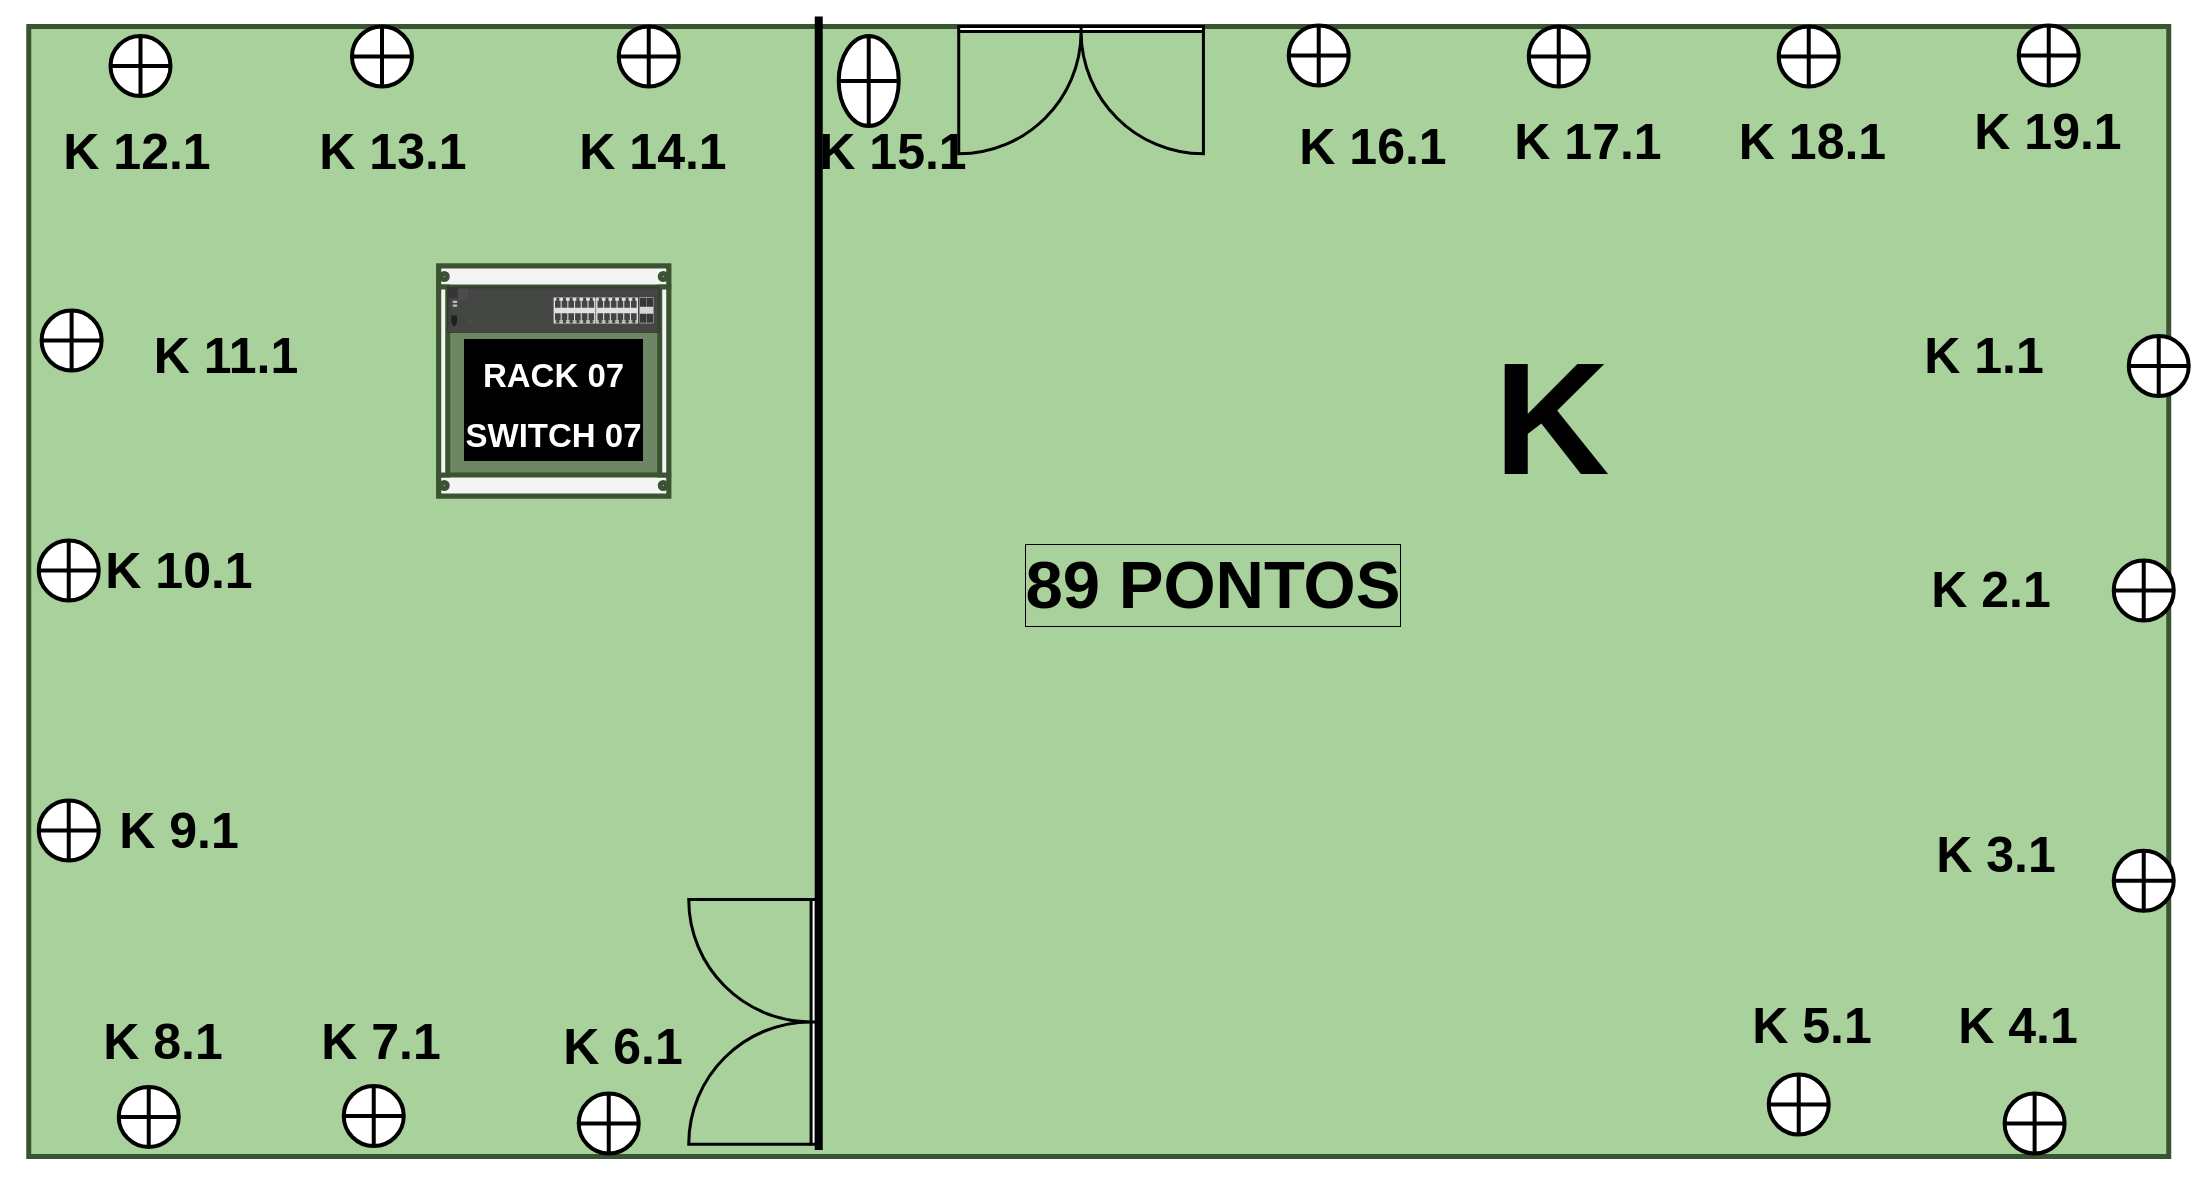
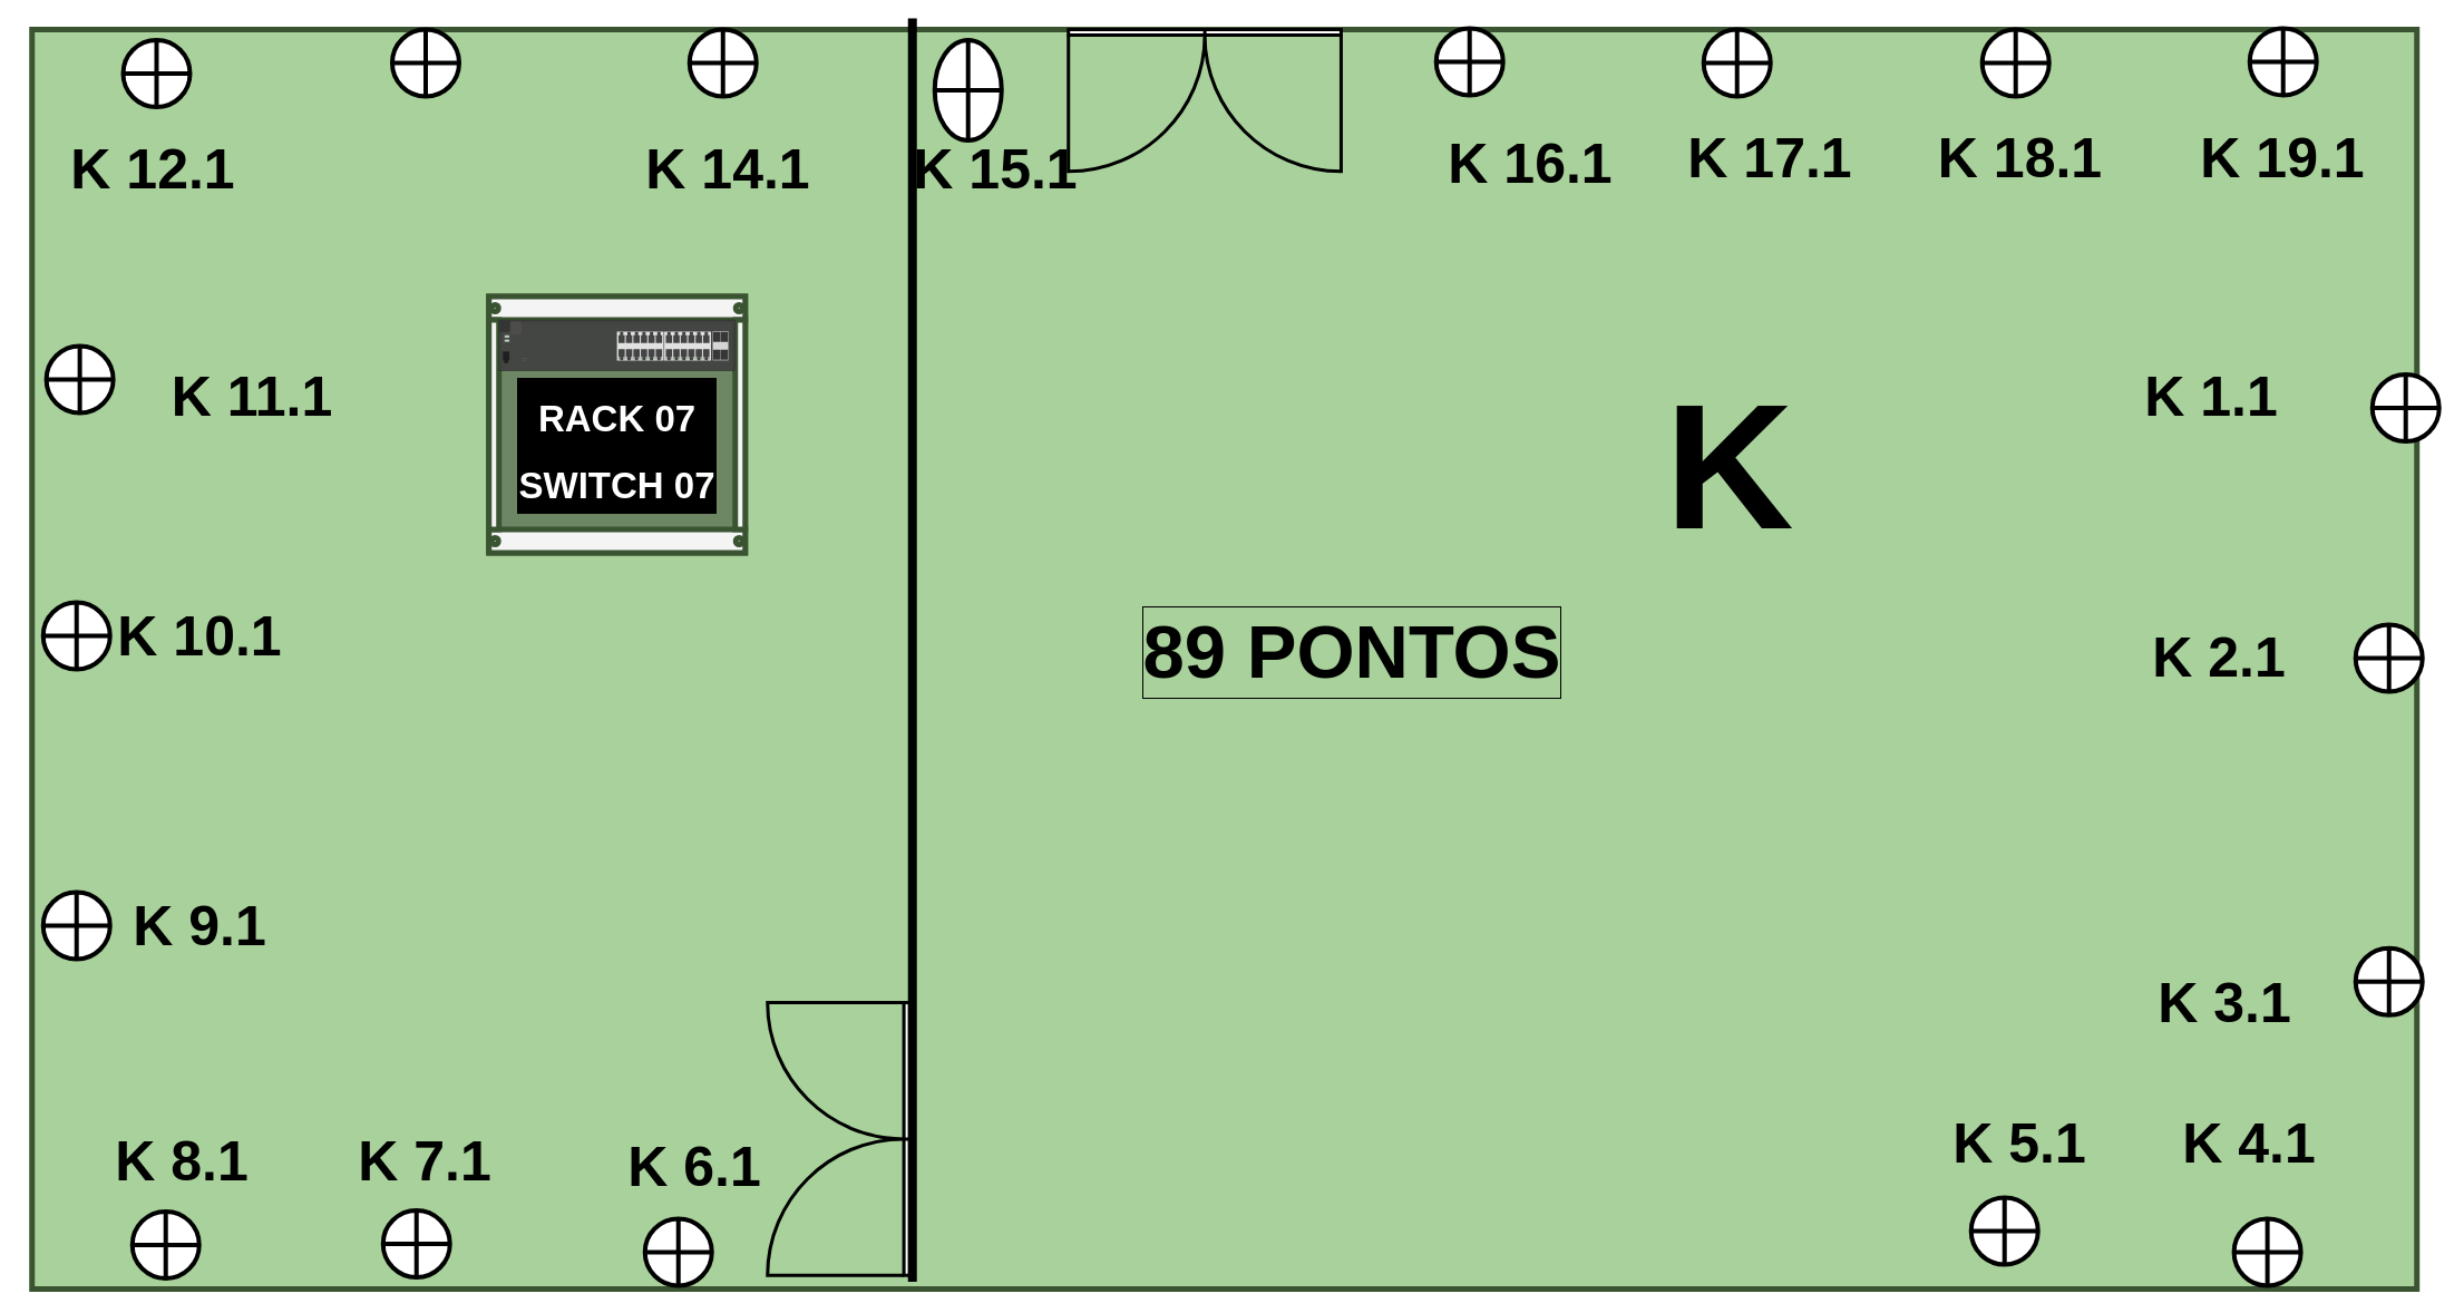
  <mxCell id="0" />
  <mxCell id="1" parent="0" />
  <mxCell id="2" value="" style="rounded=0;whiteSpace=wrap;html=1;labelBackgroundColor=#000000;labelBorderColor=default;fontSize=39;fontColor=#ffffff;strokeWidth=5;fillColor=#A9D19B;strokeColor=#3A5431;" vertex="1" parent="1"><mxGeometry x="28.24" y="26" width="2140" height="1130" as="geometry" /></mxCell>
  <mxCell id="3" value="" style="verticalLabelPosition=bottom;html=1;verticalAlign=top;align=center;shape=mxgraph.floorplan.doorDouble;aspect=fixed;strokeWidth=3;" vertex="1" parent="1"><mxGeometry x="958.24" y="26" width="244.7" height="130" as="geometry" /></mxCell>
  <mxCell id="4" value="" style="shape=orEllipse;perimeter=ellipsePerimeter;whiteSpace=wrap;html=1;backgroundOutline=1;fontColor=#000000;strokeWidth=4;" vertex="1" parent="1"><mxGeometry x="838.24" y="35.5" width="60" height="90" as="geometry" /></mxCell>
  <mxCell id="5" value="" style="shape=orEllipse;perimeter=ellipsePerimeter;whiteSpace=wrap;html=1;backgroundOutline=1;fontColor=#000000;strokeWidth=4;" vertex="1" parent="1"><mxGeometry x="618.24" y="26" width="60" height="60" as="geometry" /></mxCell>
  <mxCell id="6" value="" style="shape=orEllipse;perimeter=ellipsePerimeter;whiteSpace=wrap;html=1;backgroundOutline=1;fontColor=#000000;strokeWidth=4;" vertex="1" parent="1"><mxGeometry x="351.48" y="26" width="60" height="60" as="geometry" /></mxCell>
  <mxCell id="7" value="" style="shape=orEllipse;perimeter=ellipsePerimeter;whiteSpace=wrap;html=1;backgroundOutline=1;fontColor=#000000;strokeWidth=4;" vertex="1" parent="1"><mxGeometry x="110" y="35.5" width="60" height="60" as="geometry" /></mxCell>
  <mxCell id="8" value="" style="shape=orEllipse;perimeter=ellipsePerimeter;whiteSpace=wrap;html=1;backgroundOutline=1;fontColor=#000000;strokeWidth=4;" vertex="1" parent="1"><mxGeometry x="2018.24" y="25" width="60" height="60" as="geometry" /></mxCell>
  <mxCell id="9" value="" style="shape=orEllipse;perimeter=ellipsePerimeter;whiteSpace=wrap;html=1;backgroundOutline=1;fontColor=#000000;strokeWidth=4;fontStyle=1" vertex="1" parent="1"><mxGeometry x="1778.24" y="26" width="60" height="60" as="geometry" /></mxCell>
  <mxCell id="10" value="" style="shape=orEllipse;perimeter=ellipsePerimeter;whiteSpace=wrap;html=1;backgroundOutline=1;fontColor=#000000;strokeWidth=4;fontStyle=1" vertex="1" parent="1"><mxGeometry x="1528.24" y="26" width="60" height="60" as="geometry" /></mxCell>
  <mxCell id="11" value="" style="shape=orEllipse;perimeter=ellipsePerimeter;whiteSpace=wrap;html=1;backgroundOutline=1;fontColor=#000000;strokeWidth=4;fontStyle=1" vertex="1" parent="1"><mxGeometry x="1288.24" y="25" width="60" height="60" as="geometry" /></mxCell>
  <mxCell id="12" value="" style="shape=orEllipse;perimeter=ellipsePerimeter;whiteSpace=wrap;html=1;backgroundOutline=1;fontColor=#000000;strokeWidth=4;" vertex="1" parent="1"><mxGeometry x="578.24" y="1093" width="60" height="60" as="geometry" /></mxCell>
  <mxCell id="13" value="" style="shape=orEllipse;perimeter=ellipsePerimeter;whiteSpace=wrap;html=1;backgroundOutline=1;fontColor=#000000;strokeWidth=4;" vertex="1" parent="1"><mxGeometry x="343.24" y="1085.5" width="60" height="60" as="geometry" /></mxCell>
  <mxCell id="14" value="" style="shape=orEllipse;perimeter=ellipsePerimeter;whiteSpace=wrap;html=1;backgroundOutline=1;fontColor=#000000;strokeWidth=4;" vertex="1" parent="1"><mxGeometry x="118.24" y="1086.38" width="60" height="60" as="geometry" /></mxCell>
  <mxCell id="15" value="" style="shape=orEllipse;perimeter=ellipsePerimeter;whiteSpace=wrap;html=1;backgroundOutline=1;fontColor=#000000;strokeWidth=4;" vertex="1" parent="1"><mxGeometry x="2004.12" y="1093" width="60" height="60" as="geometry" /></mxCell>
  <mxCell id="16" value="" style="shape=orEllipse;perimeter=ellipsePerimeter;whiteSpace=wrap;html=1;backgroundOutline=1;fontColor=#000000;strokeWidth=4;" vertex="1" parent="1"><mxGeometry x="1768.24" y="1074" width="60" height="60" as="geometry" /></mxCell>
  <mxCell id="17" value="" style="shape=orEllipse;perimeter=ellipsePerimeter;whiteSpace=wrap;html=1;backgroundOutline=1;fontColor=#000000;strokeWidth=4;" vertex="1" parent="1"><mxGeometry x="2128.24" y="335.5" width="60" height="60" as="geometry" /></mxCell>
  <mxCell id="18" value="" style="shape=orEllipse;perimeter=ellipsePerimeter;whiteSpace=wrap;html=1;backgroundOutline=1;fontColor=#000000;strokeWidth=4;" vertex="1" parent="1"><mxGeometry x="2113.24" y="560" width="60" height="60" as="geometry" /></mxCell>
  <mxCell id="19" value="" style="shape=orEllipse;perimeter=ellipsePerimeter;whiteSpace=wrap;html=1;backgroundOutline=1;fontColor=#000000;strokeWidth=4;" vertex="1" parent="1"><mxGeometry x="2113.24" y="850.25" width="60" height="60" as="geometry" /></mxCell>
  <mxCell id="20" value="" style="shape=orEllipse;perimeter=ellipsePerimeter;whiteSpace=wrap;html=1;backgroundOutline=1;fontColor=#000000;strokeWidth=4;" vertex="1" parent="1"><mxGeometry x="41.12" y="310" width="60" height="60" as="geometry" /></mxCell>
  <mxCell id="21" value="" style="shape=orEllipse;perimeter=ellipsePerimeter;whiteSpace=wrap;html=1;backgroundOutline=1;fontColor=#000000;strokeWidth=4;" vertex="1" parent="1"><mxGeometry x="38.24" y="540" width="60" height="60" as="geometry" /></mxCell>
  <mxCell id="22" value="" style="shape=orEllipse;perimeter=ellipsePerimeter;whiteSpace=wrap;html=1;backgroundOutline=1;fontColor=#000000;strokeWidth=4;" vertex="1" parent="1"><mxGeometry x="38.24" y="800" width="60" height="60" as="geometry" /></mxCell>
  <mxCell id="23" value="" style="strokeColor=#3A5431;html=1;verticalLabelPosition=bottom;labelBackgroundColor=#ffffff;verticalAlign=top;outlineConnect=0;shadow=0;dashed=0;shape=mxgraph.rackGeneral.container;fillColor2=#f4f4f4;container=1;collapsible=0;childLayout=rack;allowGaps=1;marginLeft=9;marginRight=9;marginTop=21;marginBottom=22;textColor=#666666;numDisp=off;fontSize=19;fillColor=#6d8764;gradientDirection=north;fontColor=#ffffff;strokeWidth=5;" vertex="1" parent="1"><mxGeometry x="438.24" y="265.5" width="230" height="230" as="geometry" /></mxCell>
  <mxCell id="24" value="&lt;font style=&quot;font-size: 33px;&quot;&gt;RACK 07&lt;br style=&quot;&quot;&gt;SWITCH 07&lt;br style=&quot;&quot;&gt;&lt;/font&gt;" style="html=1;verticalLabelPosition=bottom;verticalAlign=top;outlineConnect=0;shadow=0;dashed=0;shape=mxgraph.rack.hpe_aruba.switches.j9776a_2530_24g_switch;labelBackgroundColor=#000000;labelBorderColor=default;fontSize=50;fillColor=none;gradientColor=none;opacity=90;fontColor=#FFFFFF;fontStyle=1" vertex="1" parent="23"><mxGeometry x="9" y="21" width="212" height="45.75" as="geometry" /></mxCell>
  <mxCell id="25" value="&lt;font color=&quot;#000000&quot; style=&quot;font-size: 67px;&quot;&gt;89 PONTOS&lt;/font&gt;" style="text;html=1;strokeColor=none;fillColor=none;align=center;verticalAlign=middle;whiteSpace=wrap;rounded=0;labelBackgroundColor=none;labelBorderColor=default;fontSize=67;fontColor=#FFFFFF;fontStyle=1" vertex="1" parent="1"><mxGeometry x="878.24" y="445" width="670" height="280" as="geometry" /></mxCell>
  <mxCell id="26" value="&lt;h1 style=&quot;font-size: 160px;&quot; align=&quot;center&quot;&gt;K&lt;/h1&gt;" style="text;html=1;strokeColor=none;fillColor=none;spacing=5;spacingTop=-20;whiteSpace=wrap;overflow=hidden;rounded=0;fontSize=35;" vertex="1" parent="1"><mxGeometry x="1489.24" y="225.5" width="169" height="300" as="geometry" /></mxCell>
  <mxCell id="27" value="" style="shape=partialRectangle;whiteSpace=wrap;html=1;right=0;top=0;bottom=0;fillColor=none;routingCenterX=-0.5;fontSize=160;strokeWidth=8;" vertex="1" parent="1"><mxGeometry x="818.24" y="20" width="60" height="1125.5" as="geometry" /></mxCell>
  <mxCell id="28" value="" style="verticalLabelPosition=bottom;html=1;verticalAlign=top;align=center;shape=mxgraph.floorplan.doorDouble;aspect=fixed;strokeWidth=3;rotation=90;" vertex="1" parent="1"><mxGeometry x="628.24" y="956.38" width="244.7" height="130" as="geometry" /></mxCell>
  <mxCell id="29" value="&lt;font style=&quot;font-size: 50px;&quot;&gt;K 1.1&lt;/font&gt;" style="text;html=1;strokeColor=none;fillColor=none;align=center;verticalAlign=middle;whiteSpace=wrap;rounded=0;strokeWidth=8;fontSize=30;fontStyle=1" vertex="1" parent="1"><mxGeometry x="1908.24" y="340" width="151.98" height="30" as="geometry" /></mxCell>
  <mxCell id="30" value="&lt;font style=&quot;font-size: 50px;&quot;&gt;K 2.1&lt;/font&gt;" style="text;html=1;strokeColor=none;fillColor=none;align=center;verticalAlign=middle;whiteSpace=wrap;rounded=0;strokeWidth=8;fontSize=30;fontStyle=1" vertex="1" parent="1"><mxGeometry x="1916.18" y="573.95" width="150" height="30" as="geometry" /></mxCell>
- <mxCell id="31" value="&lt;font style=&quot;font-size: 50px;&quot;&gt;K 3.1&lt;/font&gt;" style="text;html=1;strokeColor=none;fillColor=none;align=center;verticalAlign=middle;whiteSpace=wrap;rounded=0;strokeWidth=8;fontSize=30;fontStyle=1" vertex="1" parent="1"><mxGeometry x="1921.18" y="839" width="150" height="30" as="geometry" /></mxCell>
+ <mxCell id="31" value="&lt;font style=&quot;font-size: 50px;&quot;&gt;K 3.1&lt;/font&gt;" style="text;html=1;strokeColor=none;fillColor=none;align=center;verticalAlign=middle;whiteSpace=wrap;rounded=0;strokeWidth=8;fontSize=30;fontStyle=1" vertex="1" parent="1"><mxGeometry x="1921.18" y="884" width="150" height="30" as="geometry" /></mxCell>
  <mxCell id="32" value="&lt;font style=&quot;font-size: 50px;&quot;&gt;K 4.1&lt;/font&gt;" style="text;html=1;strokeColor=none;fillColor=none;align=center;verticalAlign=middle;whiteSpace=wrap;rounded=0;strokeWidth=8;fontSize=30;fontStyle=1" vertex="1" parent="1"><mxGeometry x="1943.24" y="1009.5" width="150" height="30" as="geometry" /></mxCell>
  <mxCell id="33" value="&lt;font style=&quot;font-size: 50px;&quot;&gt;K 5.1&lt;/font&gt;" style="text;html=1;strokeColor=none;fillColor=none;align=center;verticalAlign=middle;whiteSpace=wrap;rounded=0;strokeWidth=8;fontSize=30;fontStyle=1" vertex="1" parent="1"><mxGeometry x="1737.06" y="1009.5" width="150" height="30" as="geometry" /></mxCell>
  <mxCell id="34" value="&lt;font style=&quot;font-size: 50px;&quot;&gt;K 6.1&lt;/font&gt;" style="text;html=1;strokeColor=none;fillColor=none;align=center;verticalAlign=middle;whiteSpace=wrap;rounded=0;strokeWidth=8;fontSize=30;fontStyle=1" vertex="1" parent="1"><mxGeometry x="548.24" y="1030.5" width="150" height="30" as="geometry" /></mxCell>
  <mxCell id="35" value="&lt;font style=&quot;font-size: 50px;&quot;&gt;K 7.1&lt;/font&gt;" style="text;html=1;strokeColor=none;fillColor=none;align=center;verticalAlign=middle;whiteSpace=wrap;rounded=0;strokeWidth=8;fontSize=30;fontStyle=1" vertex="1" parent="1"><mxGeometry x="306.48" y="1025.5" width="150" height="30" as="geometry" /></mxCell>
  <mxCell id="36" value="&lt;font style=&quot;font-size: 50px;&quot;&gt;K 8.1&lt;/font&gt;" style="text;html=1;strokeColor=none;fillColor=none;align=center;verticalAlign=middle;whiteSpace=wrap;rounded=0;strokeWidth=8;fontSize=30;fontStyle=1" vertex="1" parent="1"><mxGeometry x="88.24" y="1025.5" width="150" height="30" as="geometry" /></mxCell>
  <mxCell id="37" value="&lt;font style=&quot;font-size: 50px;&quot;&gt;K 9.1&lt;/font&gt;" style="text;html=1;strokeColor=none;fillColor=none;align=center;verticalAlign=middle;whiteSpace=wrap;rounded=0;strokeWidth=8;fontSize=30;fontStyle=1" vertex="1" parent="1"><mxGeometry x="104.12" y="815" width="150" height="30" as="geometry" /></mxCell>
  <mxCell id="38" value="&lt;font style=&quot;font-size: 50px;&quot;&gt;K 10.1&lt;/font&gt;" style="text;html=1;strokeColor=none;fillColor=none;align=center;verticalAlign=middle;whiteSpace=wrap;rounded=0;strokeWidth=8;fontSize=30;fontStyle=1" vertex="1" parent="1"><mxGeometry x="104.12" y="555" width="150" height="30" as="geometry" /></mxCell>
  <mxCell id="39" value="&lt;font style=&quot;font-size: 50px;&quot;&gt;K 11.1&lt;/font&gt;" style="text;html=1;strokeColor=none;fillColor=none;align=center;verticalAlign=middle;whiteSpace=wrap;rounded=0;strokeWidth=8;fontSize=30;fontStyle=1" vertex="1" parent="1"><mxGeometry x="129.12" y="340" width="194.12" height="30" as="geometry" /></mxCell>
  <mxCell id="40" value="&lt;font style=&quot;font-size: 50px;&quot;&gt;K 12.1&lt;/font&gt;" style="text;html=1;strokeColor=none;fillColor=none;align=center;verticalAlign=middle;whiteSpace=wrap;rounded=0;strokeWidth=8;fontSize=30;fontStyle=1" vertex="1" parent="1"><mxGeometry x="20" y="135.5" width="234.12" height="30" as="geometry" /></mxCell>
- <mxCell id="41" value="&lt;font style=&quot;font-size: 50px;&quot;&gt;K 13.1&lt;/font&gt;" style="text;html=1;strokeColor=none;fillColor=none;align=center;verticalAlign=middle;whiteSpace=wrap;rounded=0;strokeWidth=8;fontSize=30;fontStyle=1" vertex="1" parent="1"><mxGeometry x="278.24" y="135.5" width="230" height="30" as="geometry" /></mxCell>
  <mxCell id="42" value="&lt;font style=&quot;font-size: 50px;&quot;&gt;K 14.1&lt;/font&gt;" style="text;html=1;strokeColor=none;fillColor=none;align=center;verticalAlign=middle;whiteSpace=wrap;rounded=0;strokeWidth=8;fontSize=30;fontStyle=1" vertex="1" parent="1"><mxGeometry x="538.24" y="135.5" width="230" height="30" as="geometry" /></mxCell>
  <mxCell id="43" value="&lt;font style=&quot;font-size: 50px;&quot;&gt;K 15.1&lt;/font&gt;" style="text;html=1;strokeColor=none;fillColor=none;align=center;verticalAlign=middle;whiteSpace=wrap;rounded=0;strokeWidth=8;fontSize=30;fontStyle=1" vertex="1" parent="1"><mxGeometry x="818.24" y="135.5" width="150" height="30" as="geometry" /></mxCell>
  <mxCell id="44" value="&lt;font style=&quot;font-size: 50px;&quot;&gt;K 16.1&lt;/font&gt;" style="text;html=1;strokeColor=none;fillColor=none;align=center;verticalAlign=middle;whiteSpace=wrap;rounded=0;strokeWidth=8;fontSize=30;fontStyle=1" vertex="1" parent="1"><mxGeometry x="1278.24" y="131" width="190" height="30" as="geometry" /></mxCell>
  <mxCell id="45" value="&lt;font style=&quot;font-size: 50px;&quot;&gt;K 17.1&lt;/font&gt;" style="text;html=1;strokeColor=none;fillColor=none;align=center;verticalAlign=middle;whiteSpace=wrap;rounded=0;strokeWidth=8;fontSize=30;fontStyle=1" vertex="1" parent="1"><mxGeometry x="1488.24" y="126" width="200" height="30" as="geometry" /></mxCell>
  <mxCell id="46" value="&lt;font style=&quot;font-size: 50px;&quot;&gt;K 18.1&lt;/font&gt;" style="text;html=1;strokeColor=none;fillColor=none;align=center;verticalAlign=middle;whiteSpace=wrap;rounded=0;strokeWidth=8;fontSize=30;fontStyle=1" vertex="1" parent="1"><mxGeometry x="1712.65" y="126" width="198.82" height="30" as="geometry" /></mxCell>
- <mxCell id="47" value="&lt;font style=&quot;font-size: 50px;&quot;&gt;K 19.1&lt;/font&gt;" style="text;html=1;strokeColor=none;fillColor=none;align=center;verticalAlign=middle;whiteSpace=wrap;rounded=0;strokeWidth=8;fontSize=30;fontStyle=1" vertex="1" parent="1"><mxGeometry x="1955.3" y="115.5" width="185.88" height="30" as="geometry" /></mxCell>
+ <mxCell id="47" value="&lt;font style=&quot;font-size: 50px;&quot;&gt;K 19.1&lt;/font&gt;" style="text;html=1;strokeColor=none;fillColor=none;align=center;verticalAlign=middle;whiteSpace=wrap;rounded=0;strokeWidth=8;fontSize=30;fontStyle=1" vertex="1" parent="1"><mxGeometry x="1955.3" y="125.5" width="185.88" height="30" as="geometry" /></mxCell>
